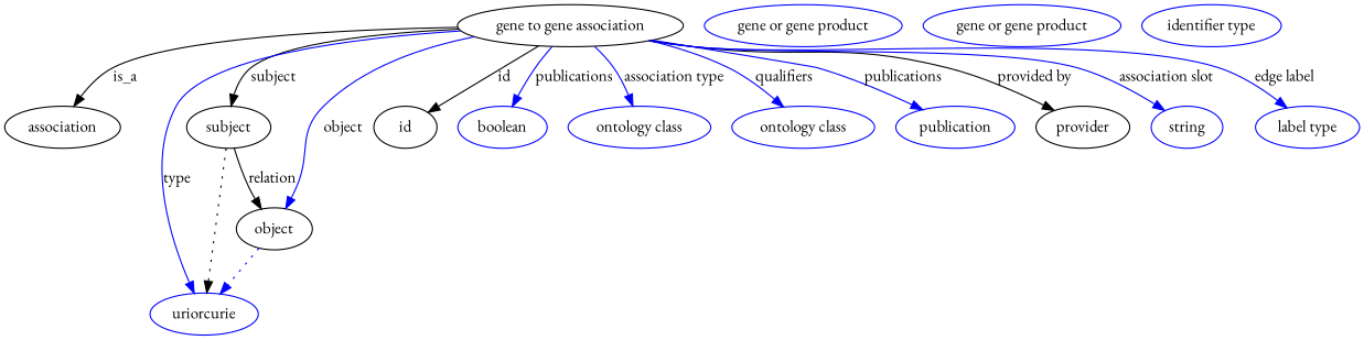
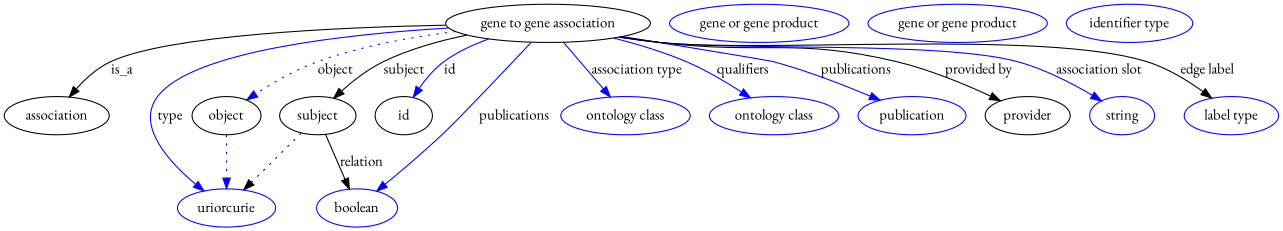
  digraph {
    fontname="EB Garamond"
    node [fontname="EB Garamond" color=blue]
    edge [fontname="EB Garamond" color=blue style=solid]
    n1 [height=0.5 label="gene to gene association" width=2.675 color=""]
    association [height=0.5 width=1.3723 color=""]
    subject [height=0.5 width=0.97656 color=""]
    n4 [height=0.5 label=uriorcurie width=1.2492]
    object [height=0.5 width=0.88096 color=""]
    id [height=0.5 width=0.75 color=""]
    n7 [height=0.5 label=boolean width=1.0584]
    n8 [height=0.5 label="ontology class" width=1.6931]
    n9 [height=0.5 label="ontology class" width=1.6931]
    n10 [height=0.5 label=publication width=1.3859]
    n11 [color=black height=0.5 label=provider width=1.1129]
    n12 [height=0.5 label=string width=0.8403]
    n13 [height=0.5 label="label type" width=1.2425]
    n14 [height=0.5 label="gene or gene product" width=2.3474]
    n15 [height=0.5 label="gene or gene product" width=2.3474]
    n16 [height=0.5 label="identifier type" width=1.652]
    n1 -> association [label=is_a color="" style=""]
    n1 -> subject [color=black label=subject]
    n1 -> n4 [label=type]
-   n1 -> object [label=object]
-   n1 -> id [color=black label=id]
+   n1 -> object [label=object style=dotted]
+   n1 -> id [label=id]
    n1 -> n7 [label=publications]
    n1 -> n8 [label="association type"]
    n1 -> n9 [label=qualifiers]
    n1 -> n10 [label=publications]
    n1 -> n11 [color=black label="provided by"]
    n1 -> n12 [label="association slot"]
-   n1 -> n13 [label="edge label"]
+   n1 -> n13 [color=black label="edge label"]
    subject -> n4 [style=dotted color=""]
-   subject -> object [label=relation color="" style=""]
+   subject -> n7 [label=relation color="" style=""]
    object -> n4 [style=dotted]
  }
